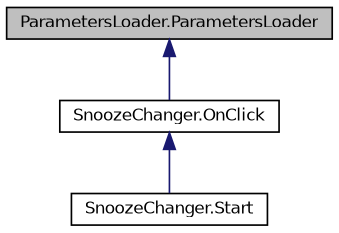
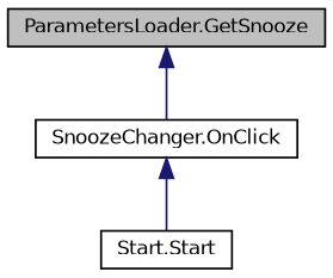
  digraph {
    rankdir=TB
    node [color=black fillcolor=white fontname=Helvetica fontsize=10 shape=record style=filled]
    edge [color=midnightblue dir=back fontname=Helvetica fontsize=10 labelfontname=Helvetica labelfontsize=10 style=solid]
-   n1 [fillcolor=grey75 fontcolor=black height=0.2 label="ParametersLoader.ParametersLoader" width=0.4]
+   n1 [fillcolor=grey75 fontcolor=black height=0.2 label="ParametersLoader.GetSnooze" width=0.4]
    n2 [height=0.2 label="SnoozeChanger.OnClick" width=0.4]
-   n3 [height=0.2 label="SnoozeChanger.Start" width=0.4]
+   n3 [height=0.2 label="Start.Start" width=0.4]
    n1 -> n2
    n2 -> n3
  }
